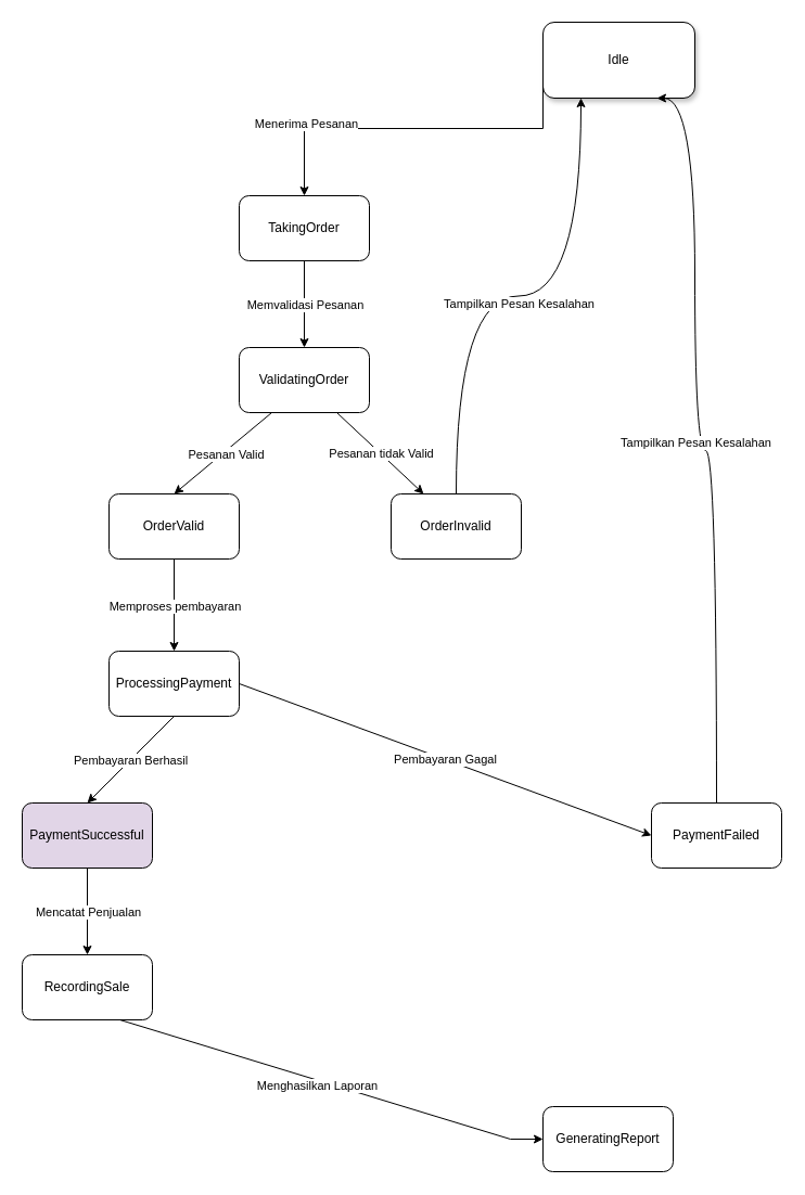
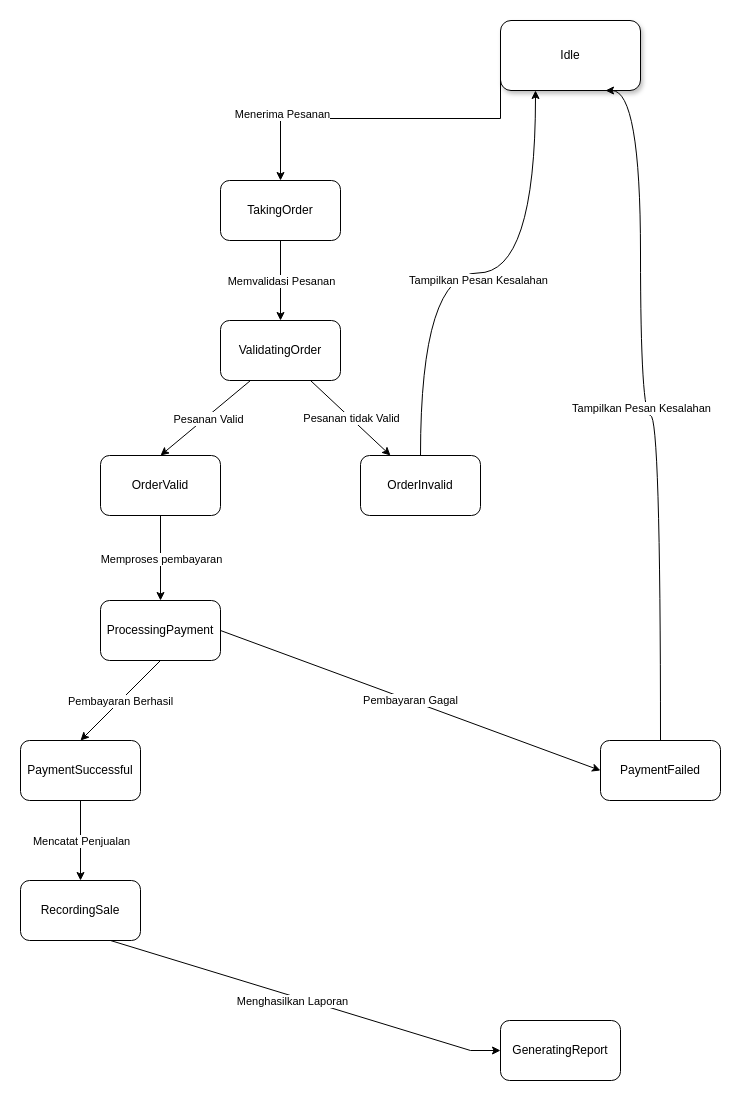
  <mxCell id="0" />
  <mxCell id="1" parent="0" />
  <mxCell id="2" value="Idle" style="rounded=1;whiteSpace=wrap;html=1;fillColor=default;shadow=1;" vertex="1" parent="1"><mxGeometry x="500" y="20" width="140" height="70" as="geometry" /></mxCell>
  <mxCell id="3" value="TakingOrder" style="rounded=1;whiteSpace=wrap;html=1;" vertex="1" parent="1"><mxGeometry x="220" y="180" width="120" height="60" as="geometry" /></mxCell>
  <mxCell id="4" value="ProcessingPayment" style="rounded=1;whiteSpace=wrap;html=1;" vertex="1" parent="1"><mxGeometry x="100" y="600" width="120" height="60" as="geometry" /></mxCell>
  <mxCell id="5" value="GeneratingReport" style="rounded=1;whiteSpace=wrap;html=1;" vertex="1" parent="1"><mxGeometry x="500" y="1020" width="120" height="60" as="geometry" /></mxCell>
  <mxCell id="6" value="RecordingSale" style="rounded=1;whiteSpace=wrap;html=1;" vertex="1" parent="1"><mxGeometry y="880" width="120" height="60" as="geometry" x="20" /></mxCell>
- <mxCell id="7" value="PaymentSuccessful" style="rounded=1;whiteSpace=wrap;html=1;fillColor=#e1d5e7;" vertex="1" parent="1"><mxGeometry y="740" width="120" height="60" as="geometry" x="20" /></mxCell>
+ <mxCell id="7" value="PaymentSuccessful" style="rounded=1;whiteSpace=wrap;html=1;" vertex="1" parent="1"><mxGeometry y="740" width="120" height="60" as="geometry" x="20" /></mxCell>
  <mxCell id="8" value="OrderValid" style="rounded=1;whiteSpace=wrap;html=1;" vertex="1" parent="1"><mxGeometry x="100" y="455" width="120" height="60" as="geometry" /></mxCell>
  <mxCell id="9" value="OrderInvalid" style="rounded=1;whiteSpace=wrap;html=1;" vertex="1" parent="1"><mxGeometry x="360" y="455" width="120" height="60" as="geometry" /></mxCell>
  <mxCell id="10" value="PaymentFailed" style="rounded=1;whiteSpace=wrap;html=1;" vertex="1" parent="1"><mxGeometry x="600" y="740" width="120" height="60" as="geometry" /></mxCell>
  <mxCell id="11" value="" style="endArrow=classic;html=1;rounded=0;exitX=0;exitY=0.5;exitDx=0;exitDy=0;entryX=0.5;entryY=0;entryDx=0;entryDy=0;edgeStyle=elbowEdgeStyle;elbow=vertical;" edge="1" parent="1" source="2" target="3"><mxGeometry relative="1" as="geometry"><mxPoint x="300" y="270" as="sourcePoint" /><mxPoint x="400" y="270" as="targetPoint" /></mxGeometry></mxCell>
  <mxCell id="12" value="Menerima Pesanan" style="edgeLabel;html=1;align=center;verticalAlign=middle;resizable=0;points=[];" vertex="1" connectable="0" parent="11"><mxGeometry x="-0.053" y="-2" relative="1" as="geometry"><mxPoint x="-119" y="-3" as="offset" /></mxGeometry></mxCell>
  <mxCell id="13" value="" style="endArrow=classic;html=1;rounded=0;exitX=0.5;exitY=1;exitDx=0;exitDy=0;" edge="1" parent="1" source="3" target="15"><mxGeometry relative="1" as="geometry"><mxPoint x="310" y="270" as="sourcePoint" /><mxPoint x="410" y="270" as="targetPoint" /></mxGeometry></mxCell>
  <mxCell id="14" value="Memvalidasi Pesanan" style="edgeLabel;resizable=0;html=1;;align=center;verticalAlign=middle;" connectable="0" vertex="1" parent="13"><mxGeometry relative="1" as="geometry" /></mxCell>
  <mxCell id="15" value="ValidatingOrder" style="rounded=1;whiteSpace=wrap;html=1;" vertex="1" parent="1"><mxGeometry x="220" y="320" width="120" height="60" as="geometry" /></mxCell>
  <mxCell id="16" value="" style="endArrow=classic;html=1;rounded=0;exitX=0.25;exitY=1;exitDx=0;exitDy=0;entryX=0.5;entryY=0;entryDx=0;entryDy=0;" edge="1" parent="1" source="15" target="8"><mxGeometry relative="1" as="geometry"><mxPoint x="310" y="270" as="sourcePoint" /><mxPoint x="410" y="270" as="targetPoint" /></mxGeometry></mxCell>
  <mxCell id="17" value="Label" style="edgeLabel;resizable=0;html=1;;align=center;verticalAlign=middle;" connectable="0" vertex="1" parent="16"><mxGeometry relative="1" as="geometry" /></mxCell>
  <mxCell id="18" value="Pesanan Valid" style="edgeLabel;html=1;align=center;verticalAlign=middle;resizable=0;points=[];" vertex="1" connectable="0" parent="16"><mxGeometry x="-0.027" y="3" relative="1" as="geometry"><mxPoint x="-1" as="offset" /></mxGeometry></mxCell>
  <mxCell id="19" value="" style="endArrow=classic;html=1;rounded=0;exitX=0.75;exitY=1;exitDx=0;exitDy=0;entryX=0.25;entryY=0;entryDx=0;entryDy=0;" edge="1" parent="1" source="15" target="9"><mxGeometry relative="1" as="geometry"><mxPoint x="310" y="270" as="sourcePoint" /><mxPoint x="410" y="270" as="targetPoint" /></mxGeometry></mxCell>
  <mxCell id="20" value="Pesanan tidak Valid" style="edgeLabel;resizable=0;html=1;;align=center;verticalAlign=middle;" connectable="0" vertex="1" parent="19"><mxGeometry relative="1" as="geometry" /></mxCell>
  <mxCell id="21" value="" style="endArrow=classic;html=1;rounded=0;exitX=0.5;exitY=1;exitDx=0;exitDy=0;entryX=0.5;entryY=0;entryDx=0;entryDy=0;" edge="1" parent="1" source="8" target="4"><mxGeometry relative="1" as="geometry"><mxPoint x="310" y="270" as="sourcePoint" /><mxPoint x="410" y="270" as="targetPoint" /></mxGeometry></mxCell>
  <mxCell id="22" value="Memproses pembayaran" style="edgeLabel;resizable=0;html=1;;align=center;verticalAlign=middle;" connectable="0" vertex="1" parent="21"><mxGeometry relative="1" as="geometry" /></mxCell>
  <mxCell id="23" value="" style="endArrow=classic;html=1;rounded=0;exitX=0.5;exitY=0;exitDx=0;exitDy=0;entryX=0.25;entryY=1;entryDx=0;entryDy=0;edgeStyle=orthogonalEdgeStyle;curved=1;" edge="1" parent="1" source="9" target="2"><mxGeometry relative="1" as="geometry"><mxPoint x="310" y="270" as="sourcePoint" /><mxPoint x="410" y="270" as="targetPoint" /></mxGeometry></mxCell>
  <mxCell id="24" value="Tampilkan Pesan Kesalahan" style="edgeLabel;html=1;align=center;verticalAlign=middle;resizable=0;points=[];" vertex="1" connectable="0" parent="23"><mxGeometry x="-0.002" y="-6" relative="1" as="geometry"><mxPoint y="1" as="offset" /></mxGeometry></mxCell>
  <mxCell id="25" value="" style="endArrow=classic;html=1;rounded=0;exitX=0.5;exitY=1;exitDx=0;exitDy=0;entryX=0.5;entryY=0;entryDx=0;entryDy=0;" edge="1" parent="1" source="4" target="7"><mxGeometry relative="1" as="geometry"><mxPoint x="310" y="420" as="sourcePoint" /><mxPoint x="410" y="420" as="targetPoint" /></mxGeometry></mxCell>
  <mxCell id="26" value="Pembayaran Berhasil" style="edgeLabel;resizable=0;html=1;;align=center;verticalAlign=middle;" connectable="0" vertex="1" parent="25"><mxGeometry relative="1" as="geometry" /></mxCell>
  <mxCell id="27" value="" style="endArrow=classic;html=1;rounded=0;exitX=0.5;exitY=0;exitDx=0;exitDy=0;entryX=0.75;entryY=1;entryDx=0;entryDy=0;edgeStyle=orthogonalEdgeStyle;curved=1;" edge="1" parent="1" source="10" target="2"><mxGeometry relative="1" as="geometry"><mxPoint x="310" y="540" as="sourcePoint" /><mxPoint x="410" y="540" as="targetPoint" /><Array as="points"><mxPoint x="660" y="415" /><mxPoint x="640" y="415" /><mxPoint x="640" y="90" /></Array></mxGeometry></mxCell>
  <mxCell id="28" value="Tampilkan Pesan Kesalahan" style="edgeLabel;resizable=0;html=1;;align=center;verticalAlign=middle;" connectable="0" vertex="1" parent="27"><mxGeometry relative="1" as="geometry" /></mxCell>
  <mxCell id="29" value="" style="endArrow=classic;html=1;rounded=0;exitX=1;exitY=0.5;exitDx=0;exitDy=0;entryX=0;entryY=0.5;entryDx=0;entryDy=0;" edge="1" parent="1" source="4" target="10"><mxGeometry relative="1" as="geometry"><mxPoint x="310" y="540" as="sourcePoint" /><mxPoint x="410" y="540" as="targetPoint" /></mxGeometry></mxCell>
  <mxCell id="30" value="Pembayaran Gagal" style="edgeLabel;resizable=0;html=1;;align=center;verticalAlign=middle;" connectable="0" vertex="1" parent="29"><mxGeometry relative="1" as="geometry" /></mxCell>
  <mxCell id="31" value="" style="endArrow=classic;html=1;rounded=0;exitX=0.5;exitY=1;exitDx=0;exitDy=0;entryX=0;entryY=0.5;entryDx=0;entryDy=0;edgeStyle=entityRelationEdgeStyle;elbow=vertical;" edge="1" parent="1" source="6" target="5"><mxGeometry relative="1" as="geometry"><mxPoint x="310" y="540" as="sourcePoint" /><mxPoint x="410" y="540" as="targetPoint" /><Array as="points"><mxPoint x="280" y="1020" /><mxPoint x="340" y="1010" /></Array></mxGeometry></mxCell>
  <mxCell id="32" value="Menghasilkan Laporan" style="edgeLabel;html=1;align=center;verticalAlign=middle;resizable=0;points=[];" vertex="1" connectable="0" parent="31"><mxGeometry x="0.012" y="-5" relative="1" as="geometry"><mxPoint as="offset" /></mxGeometry></mxCell>
  <mxCell id="33" value="" style="endArrow=classic;html=1;rounded=0;exitX=0.5;exitY=1;exitDx=0;exitDy=0;entryX=0.5;entryY=0;entryDx=0;entryDy=0;" edge="1" parent="1" source="7" target="6"><mxGeometry relative="1" as="geometry"><mxPoint x="310" y="540" as="sourcePoint" /><mxPoint x="410" y="540" as="targetPoint" /><Array as="points" /></mxGeometry></mxCell>
  <mxCell id="34" value="Mencatat Penjualan" style="edgeLabel;resizable=0;html=1;;align=center;verticalAlign=middle;" connectable="0" vertex="1" parent="33"><mxGeometry relative="1" as="geometry" /></mxCell>
